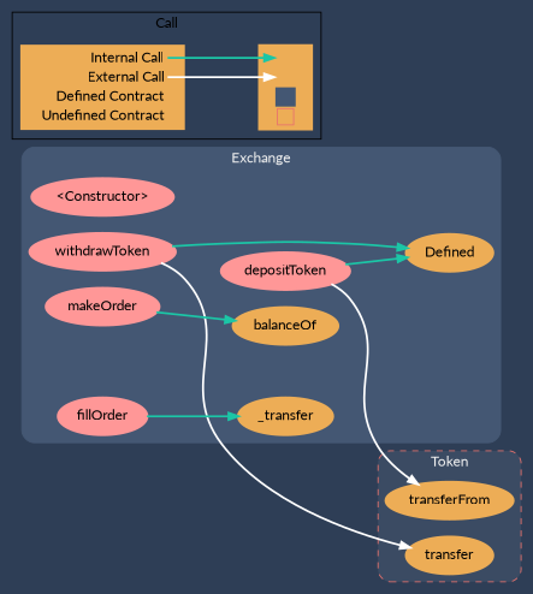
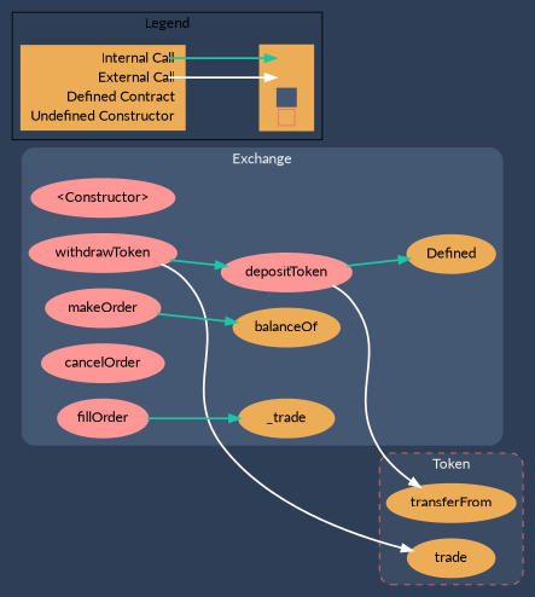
  digraph {
    bgcolor="#2e3e56"
    compound=true
    fontname=Lato
    rankdir=LR
    node [color="#edad56" fillcolor="#edad56" fontname=Lato penwidth=3 style=filled]
    edge [color="#1bc6a6" fontname=Lato penwidth=2]
    n1 [color="#FF9797" fillcolor="#FF9797" label="<Constructor>"]
    n2 [label=balanceOf]
    n3 [color="#FF9797" fillcolor="#FF9797" label=depositToken]
    n4 [color="#FF9797" fillcolor="#FF9797" label=withdrawToken]
    n5 [color="#FF9797" fillcolor="#FF9797" label=makeOrder]
-   n7 [label=_transfer]
+   n6 [color="#FF9797" fillcolor="#FF9797" label=cancelOrder]
+   n7 [label=_trade]
    n8 [color="#FF9797" fillcolor="#FF9797" label=fillOrder]
    n9 [label=Defined]
    n10 [label=transferFrom]
-   n11 [label=transfer]
-   n12 [label=<<table border="0" cellpadding="2" cellspacing="0" cellborder="0">   <tr><td align="right" port="i1">Internal Call</td></tr>   <tr><td align="right" port="i2">External Call</td></tr>   <tr><td align="right" port="i3">Defined Contract</td></tr>   <tr><td align="right" port="i4">Undefined Contract</td></tr>   </table>> shape=plaintext]
+   n11 [label=trade]
+   n12 [label=<<table border="0" cellpadding="2" cellspacing="0" cellborder="0">   <tr><td align="right" port="i1">Internal Call</td></tr>   <tr><td align="right" port="i2">External Call</td></tr>   <tr><td align="right" port="i3">Defined Contract</td></tr>   <tr><td align="right" port="i4">Undefined Constructor</td></tr>   </table>> shape=plaintext]
    n13 [label=<<table border="0" cellpadding="2" cellspacing="0" cellborder="0">   <tr><td port="i1">&nbsp;&nbsp;&nbsp;</td></tr>   <tr><td port="i2">&nbsp;&nbsp;&nbsp;</td></tr>   <tr><td port="i3" bgcolor="#445773">&nbsp;&nbsp;&nbsp;</td></tr>   <tr><td port="i4">     <table border="1" cellborder="0" cellspacing="0" cellpadding="7" color="#e8726d">       <tr>        <td></td>       </tr>      </table>   </td></tr>   </table>> shape=plaintext]
    subgraph cluster_1 {
      bgcolor="#445773"
      color="#445773"
      fontcolor="#f0f0f0"
      label=Exchange
      style=rounded
      n1
      n2
      n3
      n4
      n5
+     n6
      n7
      n8
      n9
    }
    subgraph cluster_2 {
      bgcolor="#3b4b63"
      color="#e8726d"
      fontcolor="#f0f0f0"
      label=Token
      style="rounded,dashed"
      n10
      n11
    }
    subgraph cluster_3 {
-     label=Call
+     label=Legend
      n12
      n13
    }
    n3 -> n9
    n3 -> n10 [color=white]
-   n4 -> n9
+   n4 -> n3
    n4 -> n11 [color=white]
    n5 -> n2
    n8 -> n7
    n12 -> n13 [headport="i1:w" tailport="i1:e"]
    n12 -> n13 [color=white headport="i2:w" tailport="i2:e"]
  }
